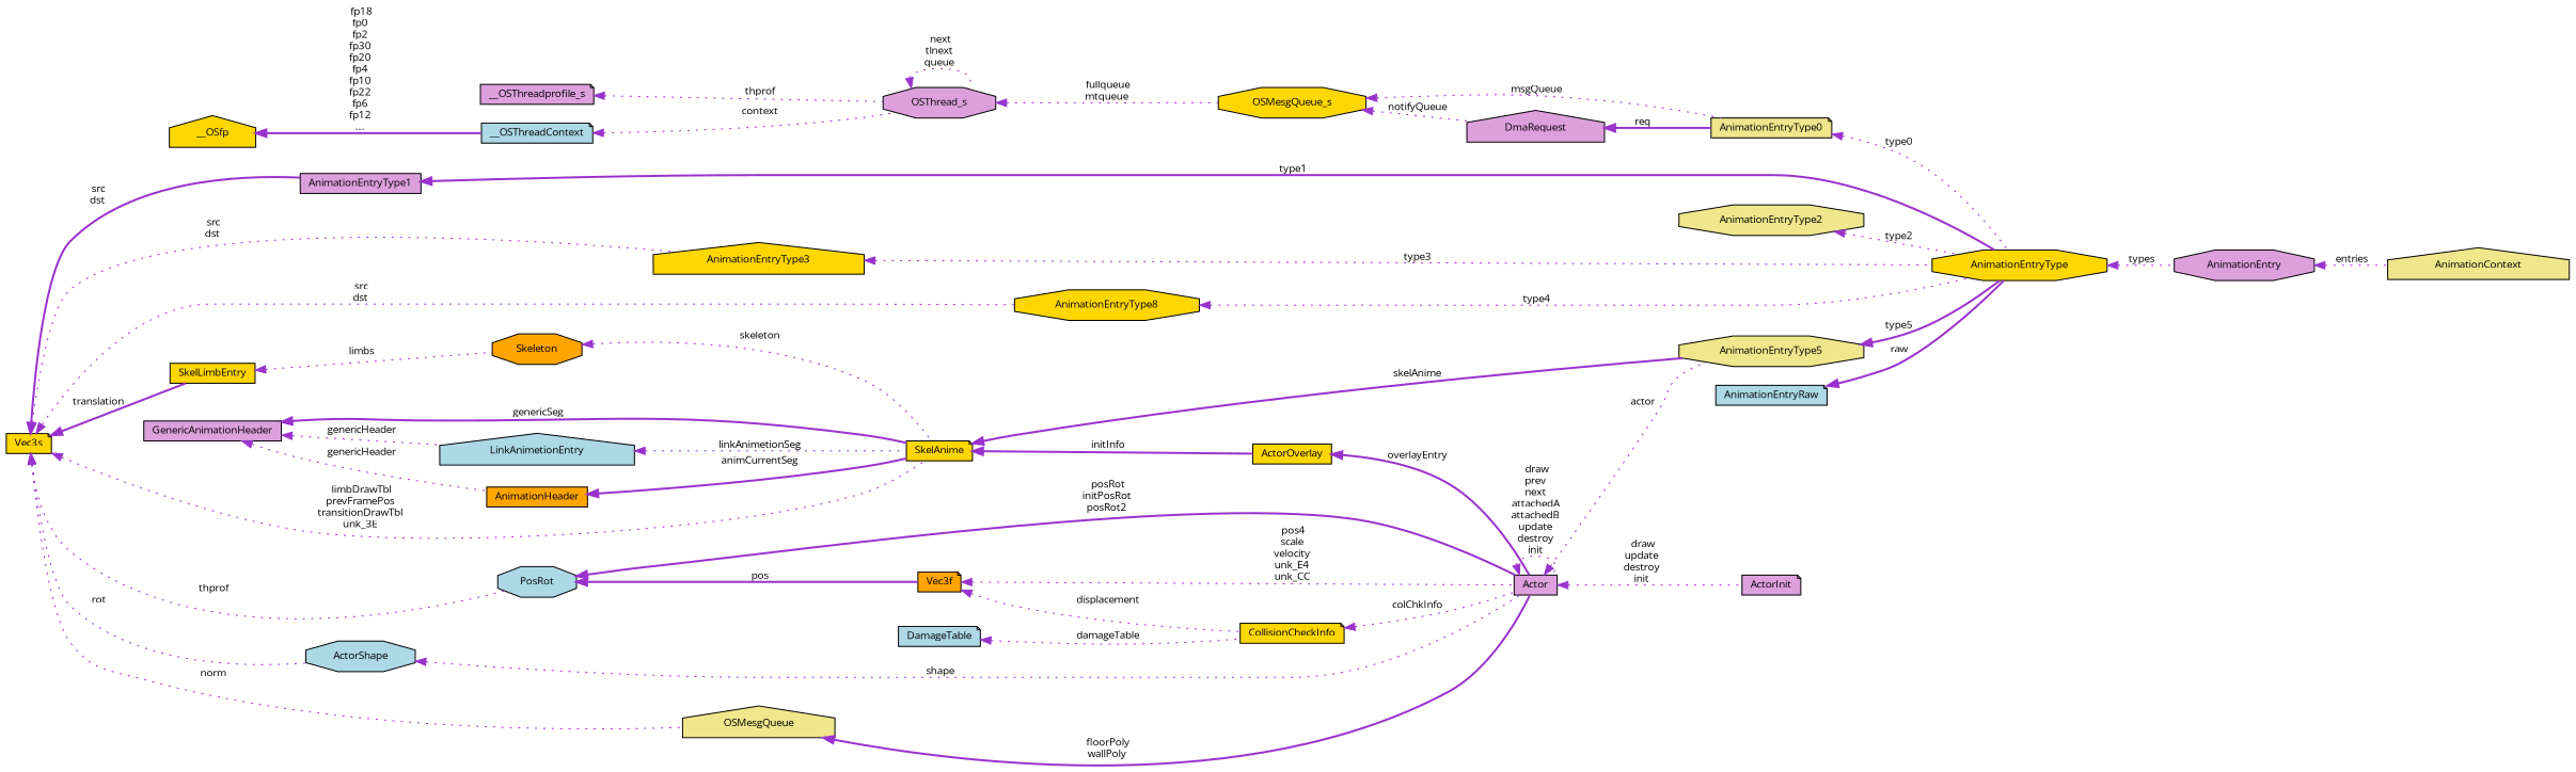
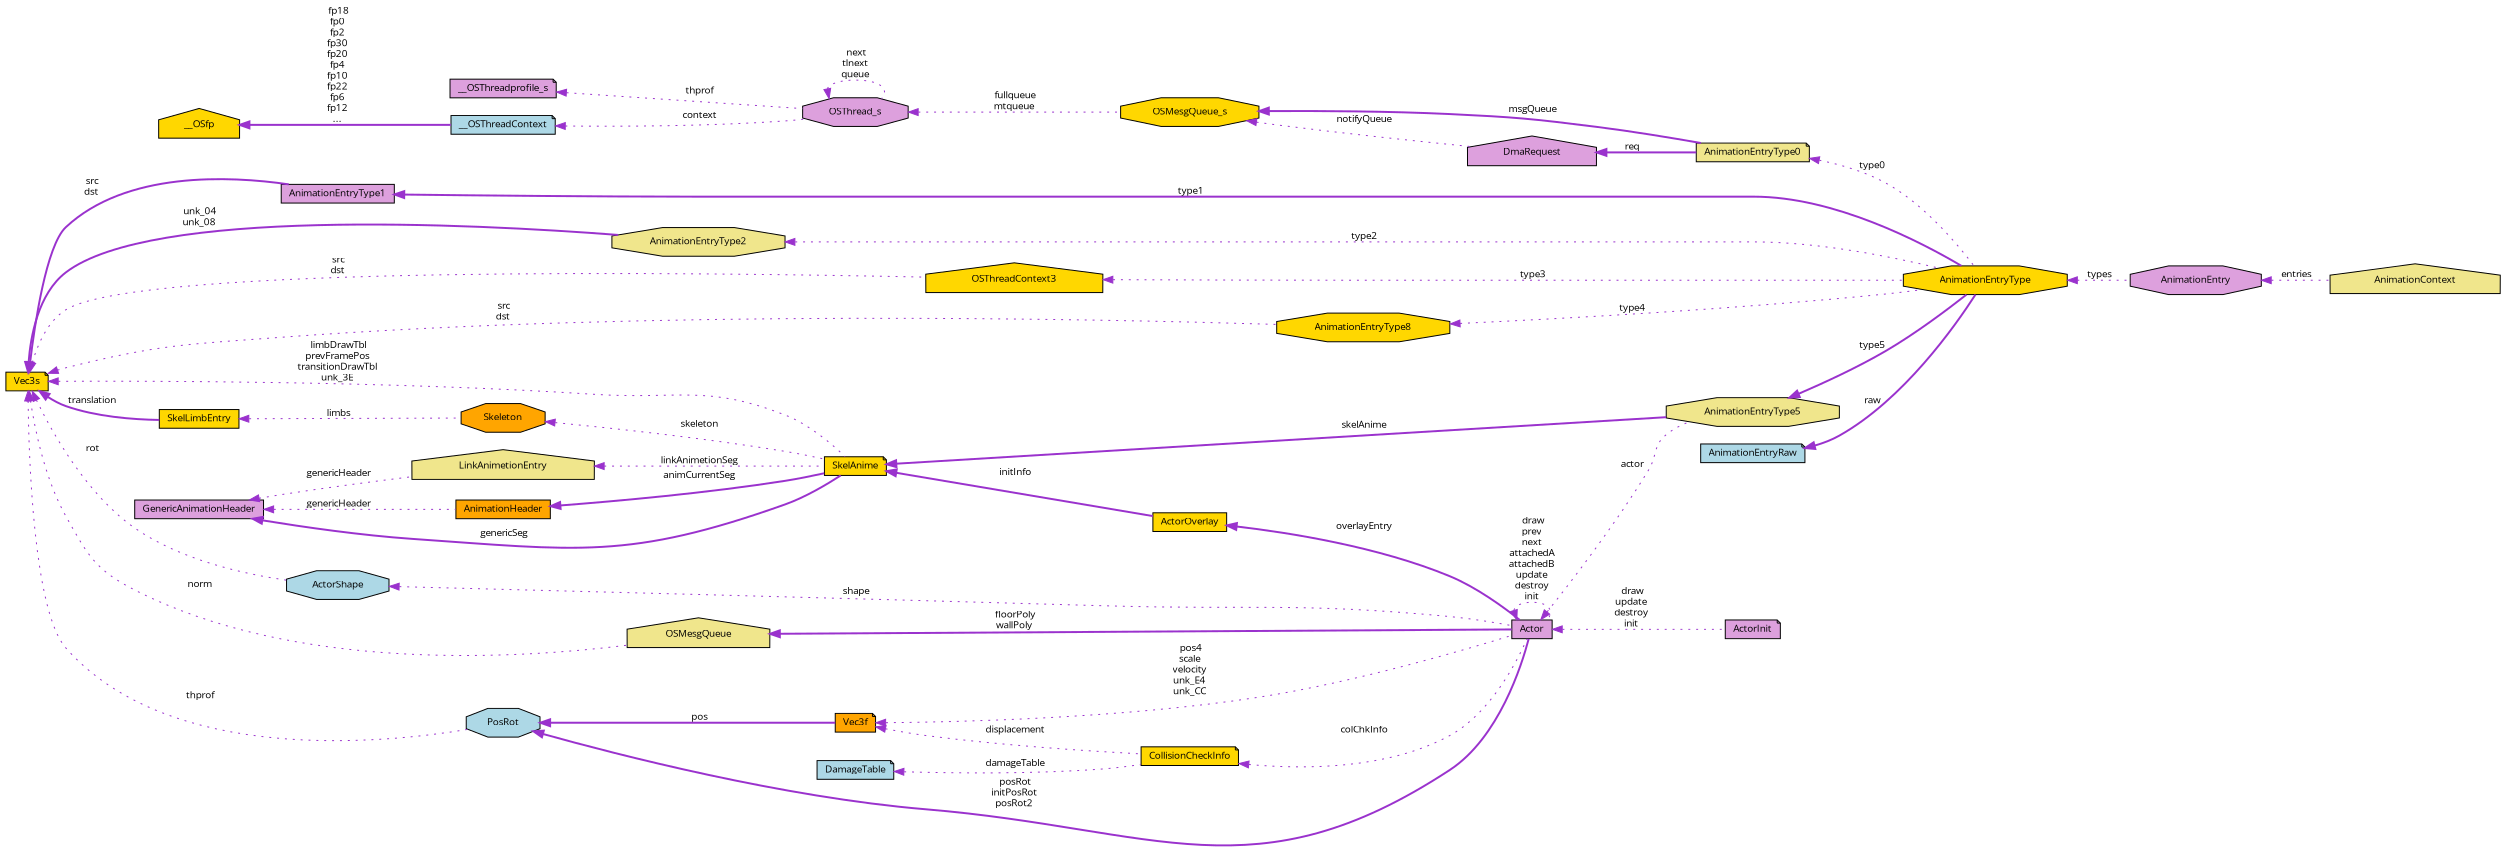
  digraph {
    fontname="Open Sans"
    rankdir=LR
    node [color=black fillcolor=gold fontname="Open Sans" fontsize=10 shape=octagon style=filled]
    edge [color=darkorchid3 dir=back fontname="Open Sans" fontsize=10 labelfontname=Helvetica labelfontsize=10 style=dotted]
    n1 [fillcolor=khaki fontcolor=black height=0.2 label=AnimationContext shape=house width=0.4]
    n2 [fillcolor=plum height=0.2 label=AnimationEntry width=0.4]
    n3 [height=0.2 label=AnimationEntryType width=0.4]
    n4 [fillcolor=khaki height=0.2 label=AnimationEntryType0 shape=note width=0.4]
    n5 [height=0.2 label=OSMesgQueue_s width=0.4]
    n6 [fillcolor=plum height=0.2 label=DmaRequest shape=house width=0.4]
    n7 [fillcolor=plum height=0.2 label=OSThread_s width=0.4]
    n8 [fillcolor=plum height=0.2 label=__OSThreadprofile_s shape=note width=0.4]
    n9 [fillcolor=lightblue height=0.2 label=__OSThreadContext shape=note width=0.4]
    n10 [height=0.2 label=__OSfp shape=house width=0.4]
    n11 [fillcolor=plum height=0.2 label=AnimationEntryType1 shape=box width=0.4]
    n12 [height=0.2 label=Vec3s shape=note width=0.4]
    n13 [fillcolor=khaki height=0.2 label=AnimationEntryType2 width=0.4]
-   n14 [height=0.2 label=AnimationEntryType3 shape=house width=0.4]
+   n14 [height=0.2 label=OSThreadContext3 shape=house width=0.4]
    n15 [height=0.2 label=AnimationEntryType8 width=0.4]
    n16 [fillcolor=lightblue height=0.2 label=PosRot width=0.4]
    n17 [fillcolor=lightblue height=0.2 label=ActorShape width=0.4]
    n18 [fillcolor=khaki height=0.2 label=OSMesgQueue shape=house width=0.4]
    n19 [height=0.2 label=SkelAnime shape=note width=0.4]
    n20 [height=0.2 label=SkelLimbEntry shape=box width=0.4]
    n21 [fillcolor=plum height=0.2 label=Actor shape=box width=0.4]
    n22 [fillcolor=orange height=0.2 label=Vec3f shape=note width=0.4]
    n23 [fillcolor=khaki height=0.2 label=AnimationEntryType5 width=0.4]
    n24 [height=0.2 label=ActorOverlay shape=box width=0.4]
    n25 [fillcolor=orange height=0.2 label=Skeleton width=0.4]
    n26 [fillcolor=plum height=0.2 label=ActorInit shape=note width=0.4]
    n27 [height=0.2 label=CollisionCheckInfo shape=note width=0.4]
    n28 [fillcolor=lightblue height=0.2 label=DamageTable shape=note width=0.4]
    n29 [fillcolor=plum height=0.2 label=GenericAnimationHeader shape=box width=0.4]
-   n30 [fillcolor=lightblue height=0.2 label=LinkAnimetionEntry shape=house width=0.4]
+   n30 [fillcolor=khaki height=0.2 label=LinkAnimetionEntry shape=house width=0.4]
    n31 [fillcolor=orange height=0.2 label=AnimationHeader shape=box width=0.4]
    n32 [fillcolor=lightblue height=0.2 label=AnimationEntryRaw shape=note width=0.4]
    n2 -> n1 [label=" entries"]
    n3 -> n2 [label=" types"]
    n4 -> n3 [label=" type0"]
-   n5 -> n4 [label=" msgQueue"]
+   n5 -> n4 [label=" msgQueue" style=bold]
    n5 -> n6 [label=" notifyQueue"]
    n6 -> n4 [label=" req" style=bold]
    n7 -> n5 [label=" fullqueue\nmtqueue"]
    n7 -> n7 [label=" next\ntlnext\nqueue"]
    n8 -> n7 [label=" thprof"]
    n9 -> n7 [label=" context"]
    n10 -> n9 [label=" fp18\nfp0\nfp2\nfp30\nfp20\nfp4\nfp10\nfp22\nfp6\nfp12\n..." style=bold]
    n11 -> n3 [label=" type1" style=bold]
    n12 -> n11 [label=" src\ndst" style=bold]
+   n12 -> n13 [label=" unk_04\nunk_08" style=bold]
    n12 -> n14 [label=" src\ndst"]
    n12 -> n15 [label=" src\ndst"]
    n12 -> n16 [label=" thprof"]
    n12 -> n17 [label=" rot"]
    n12 -> n18 [label=" norm"]
    n12 -> n19 [label=" limbDrawTbl\nprevFramePos\ntransitionDrawTbl\nunk_3E"]
    n12 -> n20 [label=" translation" style=bold]
    n13 -> n3 [label=" type2"]
    n14 -> n3 [label=" type3"]
    n15 -> n3 [label=" type4"]
    n16 -> n21 [label=" posRot\ninitPosRot\nposRot2" style=bold]
    n16 -> n22 [label=" pos" style=bold]
    n17 -> n21 [label=" shape"]
    n18 -> n21 [label=" floorPoly\nwallPoly" style=bold]
    n19 -> n23 [label=" skelAnime" style=bold]
    n19 -> n24 [label=" initInfo" style=bold]
    n20 -> n25 [label=" limbs"]
    n21 -> n21 [label=" draw\nprev\nnext\nattachedA\nattachedB\nupdate\ndestroy\ninit"]
    n21 -> n23 [label=" actor"]
    n21 -> n26 [label=" draw\nupdate\ndestroy\ninit"]
    n22 -> n21 [label=" pos4\nscale\nvelocity\nunk_E4\nunk_CC"]
    n22 -> n27 [label=" displacement"]
    n23 -> n3 [label=" type5" style=bold]
    n24 -> n21 [label=" overlayEntry" style=bold]
    n25 -> n19 [label=" skeleton"]
    n27 -> n21 [label=" colChkInfo"]
    n28 -> n27 [label=" damageTable"]
    n29 -> n19 [label=" genericSeg" style=bold]
    n29 -> n30 [label=" genericHeader"]
    n29 -> n31 [label=" genericHeader"]
    n30 -> n19 [label=" linkAnimetionSeg"]
    n31 -> n19 [label=" animCurrentSeg" style=bold]
    n32 -> n3 [label=" raw" style=bold]
  }
